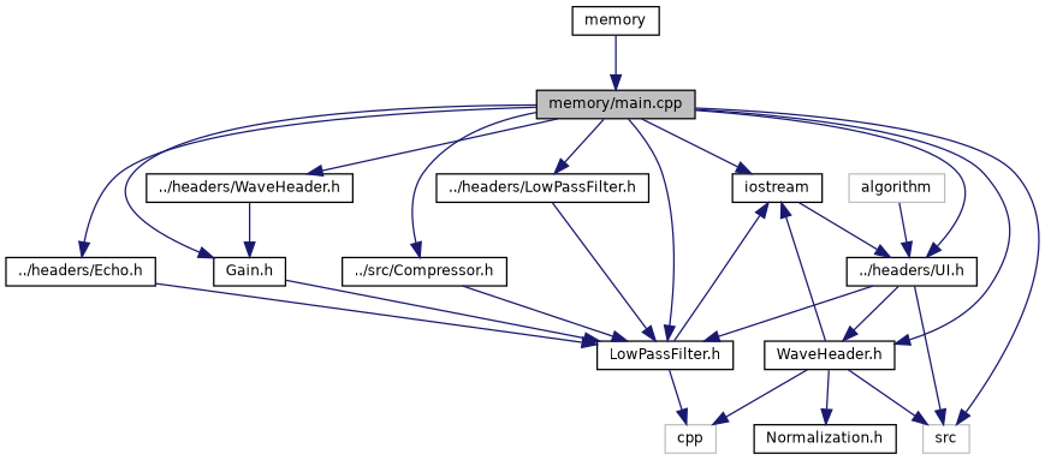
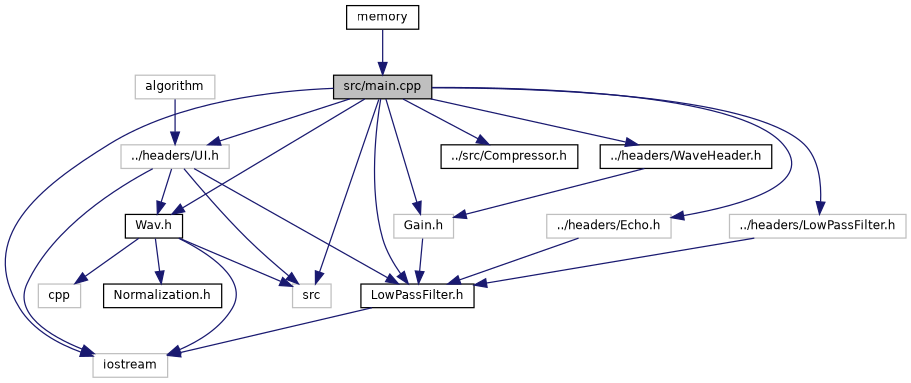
  digraph {
    node [color=black fillcolor=white fontname=Helvetica fontsize=10 shape=record style=filled]
    edge [color=midnightblue fontname=Helvetica fontsize=10 labelfontname=Helvetica labelfontsize=10 style=solid]
-   n1 [fillcolor=grey75 fontcolor=black height=0.2 label="memory/main.cpp" width=0.4]
-   n2 [height=0.2 label=iostream width=0.4]
+   n1 [fillcolor=grey75 fontcolor=black height=0.2 label="src/main.cpp" width=0.4]
+   n2 [color=grey75 height=0.2 label=iostream width=0.4]
    n3 [color=grey75 height=0.2 label=src width=0.4]
-   n4 [height=0.2 label="../headers/UI.h" width=0.4]
-   n5 [height=0.2 label="WaveHeader.h" width=0.4]
+   n4 [color=grey75 height=0.2 label="../headers/UI.h" width=0.4]
+   n5 [height=0.2 label="Wav.h" width=0.4]
    n6 [height=0.2 label="LowPassFilter.h" width=0.4]
    n7 [height=0.2 label="../headers/WaveHeader.h" width=0.4]
-   n8 [height=0.2 label="Gain.h" width=0.4]
-   n9 [height=0.2 label="../headers/Echo.h" width=0.4]
+   n8 [color=grey75 height=0.2 label="Gain.h" width=0.4]
+   n9 [color=grey75 height=0.2 label="../headers/Echo.h" width=0.4]
    n10 [height=0.2 label="../src/Compressor.h" width=0.4]
-   n11 [height=0.2 label="../headers/LowPassFilter.h" width=0.4]
+   n11 [color=grey75 height=0.2 label="../headers/LowPassFilter.h" width=0.4]
    n12 [height=0.2 label=memory width=0.4]
    n13 [height=0.2 label="Normalization.h" width=0.4]
    n14 [color=grey75 height=0.2 label=cpp width=0.4]
    n15 [color=grey75 height=0.2 label=algorithm width=0.4]
    n1 -> n2
    n1 -> n3
    n1 -> n4
    n1 -> n5
    n1 -> n6
    n1 -> n7
    n1 -> n8
    n1 -> n9
    n1 -> n10
    n1 -> n11
-   n2 -> n4
+   n4 -> n2
    n4 -> n3
    n4 -> n5
    n4 -> n6
    n5 -> n2
    n5 -> n3
    n5 -> n13
    n5 -> n14
    n6 -> n2
-   n6 -> n14
    n7 -> n8
    n8 -> n6
    n9 -> n6
-   n10 -> n6
    n11 -> n6
    n12 -> n1
    n15 -> n4
  }
